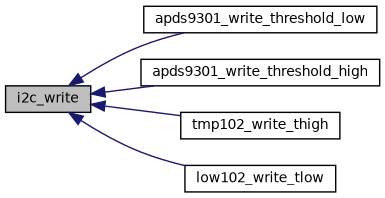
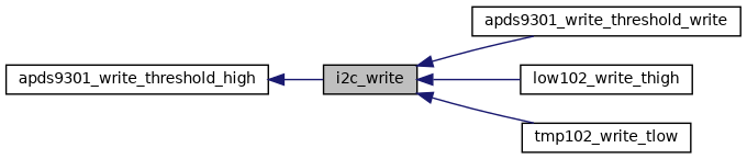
  digraph {
    rankdir=LR
    node [color=black fillcolor=white fontname=Helvetica fontsize=10 shape=record style=filled]
    edge [color=midnightblue dir=back fontname=Helvetica fontsize=10 labelfontname=Helvetica labelfontsize=10 style=solid]
    n1 [fillcolor=grey75 fontcolor=black height=0.2 label=i2c_write width=0.4]
-   n2 [height=0.2 label=apds9301_write_threshold_low width=0.4]
+   n2 [height=0.2 label=apds9301_write_threshold_write width=0.4]
    n3 [height=0.2 label=apds9301_write_threshold_high width=0.4]
-   n4 [height=0.2 label=tmp102_write_thigh width=0.4]
-   n5 [height=0.2 label=low102_write_tlow width=0.4]
+   n4 [height=0.2 label=low102_write_thigh width=0.4]
+   n5 [height=0.2 label=tmp102_write_tlow width=0.4]
    n1 -> n2
-   n1 -> n3
+   n3 -> n1
    n1 -> n4
    n1 -> n5
  }
